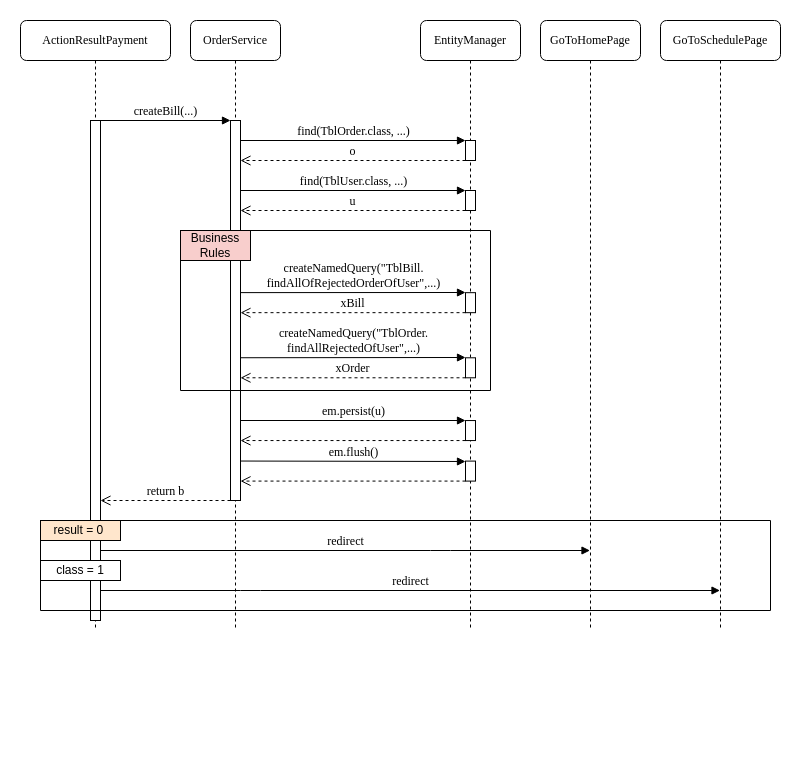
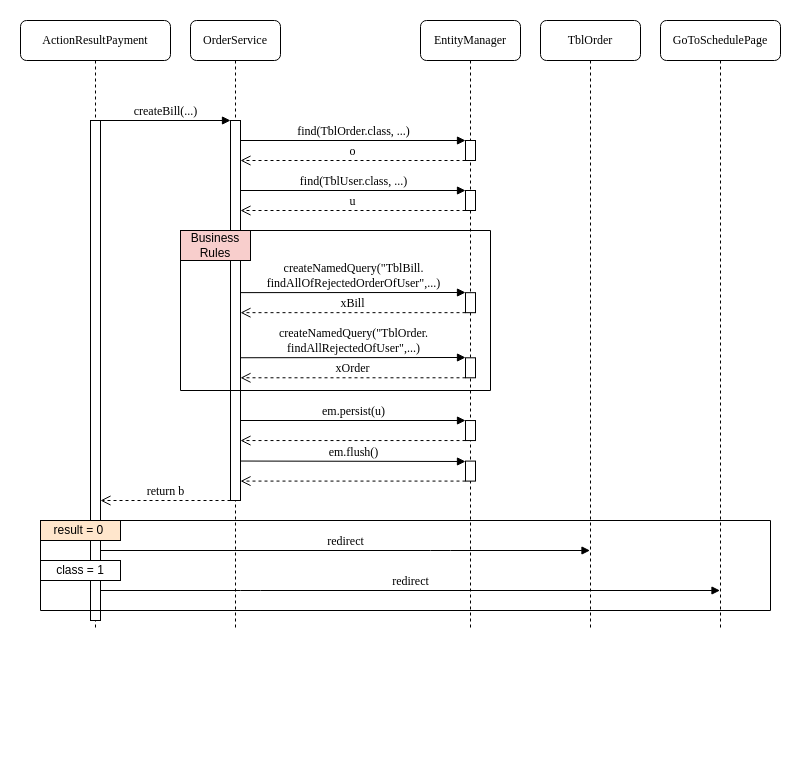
  <mxCell id="0" />
  <mxCell id="1" parent="0" />
  <mxCell id="2" value="OrderService" style="shape=umlLifeline;perimeter=lifelinePerimeter;whiteSpace=wrap;html=1;container=1;collapsible=0;recursiveResize=0;outlineConnect=0;rounded=1;shadow=0;comic=0;labelBackgroundColor=none;strokeWidth=1;fontFamily=Verdana;fontSize=12;align=center;" parent="1" vertex="1"><mxGeometry x="190" y="20" width="90" height="610" as="geometry" /></mxCell>
  <mxCell id="3" value="" style="html=1;points=[];perimeter=orthogonalPerimeter;rounded=0;shadow=0;comic=0;labelBackgroundColor=none;strokeWidth=1;fontFamily=Verdana;fontSize=12;align=center;" parent="2" vertex="1"><mxGeometry x="40" y="100" width="10" height="380" as="geometry" /></mxCell>
  <mxCell id="4" value="EntityManager" style="shape=umlLifeline;perimeter=lifelinePerimeter;whiteSpace=wrap;html=1;container=1;collapsible=0;recursiveResize=0;outlineConnect=0;rounded=1;shadow=0;comic=0;labelBackgroundColor=none;strokeWidth=1;fontFamily=Verdana;fontSize=12;align=center;" parent="1" vertex="1"><mxGeometry x="420" y="20" width="100" height="610" as="geometry" /></mxCell>
  <mxCell id="5" value="" style="html=1;points=[];perimeter=orthogonalPerimeter;rounded=0;shadow=0;comic=0;labelBackgroundColor=none;strokeWidth=1;fontFamily=Verdana;fontSize=12;align=center;" parent="4" vertex="1"><mxGeometry x="45" y="120" width="10" height="20" as="geometry" /></mxCell>
  <mxCell id="6" value="" style="html=1;points=[];perimeter=orthogonalPerimeter;rounded=0;shadow=0;comic=0;labelBackgroundColor=none;strokeWidth=1;fontFamily=Verdana;fontSize=12;align=center;" vertex="1" parent="4"><mxGeometry x="45" y="170" width="10" height="20" as="geometry" /></mxCell>
  <mxCell id="7" value="" style="swimlane;startSize=0;" vertex="1" parent="4"><mxGeometry x="-240" y="210" width="310" height="160" as="geometry"><mxRectangle y="220" width="50" height="40" as="alternateBounds" /></mxGeometry></mxCell>
  <mxCell id="8" value="" style="html=1;points=[];perimeter=orthogonalPerimeter;rounded=0;shadow=0;comic=0;labelBackgroundColor=none;strokeWidth=1;fontFamily=Verdana;fontSize=12;align=center;" vertex="1" parent="7"><mxGeometry x="285" y="62.17" width="10" height="20" as="geometry" /></mxCell>
  <mxCell id="9" value="createNamedQuery(&quot;TblBill.&lt;br&gt;findAllOfRejectedOrderOfUser&quot;,...)" style="html=1;verticalAlign=bottom;endArrow=block;entryX=0;entryY=0;labelBackgroundColor=none;fontFamily=Verdana;fontSize=12;edgeStyle=elbowEdgeStyle;elbow=vertical;" edge="1" parent="7" target="8"><mxGeometry relative="1" as="geometry"><mxPoint x="60.0" y="62.123" as="sourcePoint" /></mxGeometry></mxCell>
  <mxCell id="10" value="xBill" style="html=1;verticalAlign=bottom;endArrow=open;dashed=1;endSize=8;labelBackgroundColor=none;fontFamily=Verdana;fontSize=12;edgeStyle=elbowEdgeStyle;elbow=vertical;" edge="1" parent="7" source="8"><mxGeometry relative="1" as="geometry"><mxPoint x="60.0" y="82.17" as="targetPoint" /><Array as="points"><mxPoint x="230" y="82.17" /><mxPoint x="210" y="72.17" /><mxPoint x="230" y="72.17" /><mxPoint x="165" y="102.27" /><mxPoint x="195" y="102.27" /></Array><mxPoint x="220" y="102.27" as="sourcePoint" /></mxGeometry></mxCell>
  <mxCell id="11" value="" style="html=1;points=[];perimeter=orthogonalPerimeter;rounded=0;shadow=0;comic=0;labelBackgroundColor=none;strokeWidth=1;fontFamily=Verdana;fontSize=12;align=center;" vertex="1" parent="7"><mxGeometry x="285" y="127.29" width="10" height="20" as="geometry" /></mxCell>
  <mxCell id="12" value="createNamedQuery(&quot;TblOrder.&lt;br&gt;findAllRejectedOfUser&quot;,...)" style="html=1;verticalAlign=bottom;endArrow=block;entryX=0;entryY=0;labelBackgroundColor=none;fontFamily=Verdana;fontSize=12;edgeStyle=elbowEdgeStyle;elbow=vertical;" edge="1" parent="7" target="11"><mxGeometry relative="1" as="geometry"><mxPoint x="60" y="127.243" as="sourcePoint" /></mxGeometry></mxCell>
  <mxCell id="13" value="xOrder" style="html=1;verticalAlign=bottom;endArrow=open;dashed=1;endSize=8;labelBackgroundColor=none;fontFamily=Verdana;fontSize=12;edgeStyle=elbowEdgeStyle;elbow=vertical;" edge="1" parent="7" source="11"><mxGeometry relative="1" as="geometry"><mxPoint x="60" y="147.29" as="targetPoint" /><Array as="points"><mxPoint x="230" y="147.29" /><mxPoint x="210" y="137.29" /><mxPoint x="230" y="137.29" /><mxPoint x="165" y="167.39" /><mxPoint x="195" y="167.39" /></Array><mxPoint x="10" y="-152.61" as="sourcePoint" /></mxGeometry></mxCell>
  <mxCell id="14" value="" style="html=1;points=[];perimeter=orthogonalPerimeter;rounded=0;shadow=0;comic=0;labelBackgroundColor=none;strokeWidth=1;fontFamily=Verdana;fontSize=12;align=center;" vertex="1" parent="4"><mxGeometry x="45" y="400.05" width="10" height="20" as="geometry" /></mxCell>
  <mxCell id="15" value="em.persist(u)" style="html=1;verticalAlign=bottom;endArrow=block;entryX=0;entryY=0;labelBackgroundColor=none;fontFamily=Verdana;fontSize=12;edgeStyle=elbowEdgeStyle;elbow=vertical;" edge="1" parent="4" target="14"><mxGeometry relative="1" as="geometry"><mxPoint x="-180" y="400.003" as="sourcePoint" /></mxGeometry></mxCell>
  <mxCell id="16" value="" style="html=1;verticalAlign=bottom;endArrow=open;dashed=1;endSize=8;labelBackgroundColor=none;fontFamily=Verdana;fontSize=12;edgeStyle=elbowEdgeStyle;elbow=vertical;" edge="1" parent="4" source="14"><mxGeometry relative="1" as="geometry"><mxPoint x="-180" y="420.05" as="targetPoint" /><Array as="points"><mxPoint x="-10" y="420.05" /><mxPoint x="-30" y="410.05" /><mxPoint x="-10" y="410.05" /><mxPoint x="-75" y="440.15" /><mxPoint x="-45" y="440.15" /></Array><mxPoint x="-440" y="-199.85" as="sourcePoint" /></mxGeometry></mxCell>
  <mxCell id="17" value="" style="html=1;points=[];perimeter=orthogonalPerimeter;rounded=0;shadow=0;comic=0;labelBackgroundColor=none;strokeWidth=1;fontFamily=Verdana;fontSize=12;align=center;" vertex="1" parent="4"><mxGeometry x="45" y="440.59" width="10" height="20" as="geometry" /></mxCell>
  <mxCell id="18" value="em.flush()" style="html=1;verticalAlign=bottom;endArrow=block;entryX=0;entryY=0;labelBackgroundColor=none;fontFamily=Verdana;fontSize=12;edgeStyle=elbowEdgeStyle;elbow=vertical;" edge="1" parent="4" target="17"><mxGeometry relative="1" as="geometry"><mxPoint x="-180" y="440.543" as="sourcePoint" /></mxGeometry></mxCell>
  <mxCell id="19" value="" style="html=1;verticalAlign=bottom;endArrow=open;dashed=1;endSize=8;labelBackgroundColor=none;fontFamily=Verdana;fontSize=12;edgeStyle=elbowEdgeStyle;elbow=vertical;" edge="1" parent="4" source="17"><mxGeometry relative="1" as="geometry"><mxPoint x="-180" y="460.59" as="targetPoint" /><Array as="points"><mxPoint x="-10" y="460.59" /><mxPoint x="-30" y="450.59" /><mxPoint x="-10" y="450.59" /><mxPoint x="-75" y="480.69" /><mxPoint x="-45" y="480.69" /></Array><mxPoint x="-650" y="-479.31" as="sourcePoint" /></mxGeometry></mxCell>
- <mxCell id="20" value="GoToHomePage" style="shape=umlLifeline;perimeter=lifelinePerimeter;whiteSpace=wrap;html=1;container=1;collapsible=0;recursiveResize=0;outlineConnect=0;rounded=1;shadow=0;comic=0;labelBackgroundColor=none;strokeWidth=1;fontFamily=Verdana;fontSize=12;align=center;" parent="1" vertex="1"><mxGeometry x="540" y="20" width="100" height="610" as="geometry" /></mxCell>
+ <mxCell id="20" value="TblOrder" style="shape=umlLifeline;perimeter=lifelinePerimeter;whiteSpace=wrap;html=1;container=1;collapsible=0;recursiveResize=0;outlineConnect=0;rounded=1;shadow=0;comic=0;labelBackgroundColor=none;strokeWidth=1;fontFamily=Verdana;fontSize=12;align=center;" parent="1" vertex="1"><mxGeometry x="540" y="20" width="100" height="610" as="geometry" /></mxCell>
  <mxCell id="21" value="GoToSchedulePage" style="shape=umlLifeline;perimeter=lifelinePerimeter;whiteSpace=wrap;html=1;container=1;collapsible=0;recursiveResize=0;outlineConnect=0;rounded=1;shadow=0;comic=0;labelBackgroundColor=none;strokeWidth=1;fontFamily=Verdana;fontSize=12;align=center;" parent="1" vertex="1"><mxGeometry x="660" y="20" width="120" height="610" as="geometry" /></mxCell>
  <mxCell id="22" value="ActionResultPayment" style="shape=umlLifeline;perimeter=lifelinePerimeter;whiteSpace=wrap;html=1;container=1;collapsible=0;recursiveResize=0;outlineConnect=0;rounded=1;shadow=0;comic=0;labelBackgroundColor=none;strokeWidth=1;fontFamily=Verdana;fontSize=12;align=center;" parent="1" vertex="1"><mxGeometry x="20" y="20" width="150" height="610" as="geometry" /></mxCell>
  <mxCell id="23" value="" style="html=1;points=[];perimeter=orthogonalPerimeter;rounded=0;shadow=0;comic=0;labelBackgroundColor=none;strokeWidth=1;fontFamily=Verdana;fontSize=12;align=center;" parent="22" vertex="1"><mxGeometry x="70" y="100" width="10" height="500" as="geometry" /></mxCell>
  <mxCell id="24" value="createBill(...)" style="html=1;verticalAlign=bottom;endArrow=block;entryX=0;entryY=0;labelBackgroundColor=none;fontFamily=Verdana;fontSize=12;edgeStyle=elbowEdgeStyle;elbow=vertical;" parent="1" source="23" target="3" edge="1"><mxGeometry relative="1" as="geometry"><mxPoint x="190" y="130" as="sourcePoint" /></mxGeometry></mxCell>
  <mxCell id="25" value="find(TblOrder.class, ...)" style="html=1;verticalAlign=bottom;endArrow=block;entryX=0;entryY=0;labelBackgroundColor=none;fontFamily=Verdana;fontSize=12;edgeStyle=elbowEdgeStyle;elbow=vertical;" parent="1" source="3" target="5" edge="1"><mxGeometry relative="1" as="geometry"><mxPoint x="340" y="140" as="sourcePoint" /></mxGeometry></mxCell>
  <mxCell id="26" value="o" style="html=1;verticalAlign=bottom;endArrow=open;dashed=1;endSize=8;labelBackgroundColor=none;fontFamily=Verdana;fontSize=12;edgeStyle=elbowEdgeStyle;elbow=vertical;" edge="1" parent="1" source="5" target="3"><mxGeometry relative="1" as="geometry"><mxPoint x="270" y="170" as="targetPoint" /><Array as="points"><mxPoint x="440" y="160" /><mxPoint x="460" y="150" /><mxPoint x="390" y="160" /><mxPoint x="345" y="170" /><mxPoint x="375" y="170" /></Array><mxPoint x="400" y="170" as="sourcePoint" /></mxGeometry></mxCell>
  <mxCell id="27" value="find(TblUser.class, ...)" style="html=1;verticalAlign=bottom;endArrow=block;entryX=0;entryY=0;labelBackgroundColor=none;fontFamily=Verdana;fontSize=12;edgeStyle=elbowEdgeStyle;elbow=vertical;" edge="1" parent="1" target="6" source="3"><mxGeometry relative="1" as="geometry"><mxPoint x="265" y="199.997" as="sourcePoint" /></mxGeometry></mxCell>
  <mxCell id="28" value="u" style="html=1;verticalAlign=bottom;endArrow=open;dashed=1;endSize=8;labelBackgroundColor=none;fontFamily=Verdana;fontSize=12;edgeStyle=elbowEdgeStyle;elbow=vertical;" edge="1" parent="1" source="6" target="3"><mxGeometry relative="1" as="geometry"><mxPoint x="265" y="230.1" as="targetPoint" /><Array as="points"><mxPoint x="410" y="210" /><mxPoint x="390" y="200" /><mxPoint x="410" y="200" /><mxPoint x="345" y="230.1" /><mxPoint x="375" y="230.1" /></Array><mxPoint x="400" y="230.1" as="sourcePoint" /></mxGeometry></mxCell>
  <mxCell id="29" value="return&amp;nbsp;b" style="html=1;verticalAlign=bottom;endArrow=open;dashed=1;endSize=8;labelBackgroundColor=none;fontFamily=Verdana;fontSize=12;edgeStyle=elbowEdgeStyle;elbow=vertical;" edge="1" parent="1" source="3" target="23"><mxGeometry relative="1" as="geometry"><mxPoint x="120" y="720" as="targetPoint" /><Array as="points"><mxPoint x="180" y="500" /><mxPoint x="180" y="520" /><mxPoint x="200" y="720" /><mxPoint x="160" y="730" /><mxPoint x="260" y="720" /><mxPoint x="280" y="720" /><mxPoint x="215" y="750.1" /><mxPoint x="245" y="750.1" /></Array><mxPoint x="335" y="730" as="sourcePoint" /></mxGeometry></mxCell>
  <mxCell id="30" value="Business Rules" style="whiteSpace=wrap;html=1;fillColor=#f8cecc;" vertex="1" parent="1"><mxGeometry x="180" y="230" width="70" height="30" as="geometry" /></mxCell>
  <mxCell id="31" value="" style="swimlane;startSize=0;" vertex="1" parent="1"><mxGeometry x="40" y="520" width="730" height="90" as="geometry"><mxRectangle x="70" y="580" width="50" height="40" as="alternateBounds" /></mxGeometry></mxCell>
  <mxCell id="32" value="class = 1" style="whiteSpace=wrap;html=1;" vertex="1" parent="31"><mxGeometry y="40" width="80" height="20" as="geometry" /></mxCell>
  <mxCell id="33" value="redirect" style="html=1;verticalAlign=bottom;endArrow=block;labelBackgroundColor=none;fontFamily=Verdana;fontSize=12;edgeStyle=elbowEdgeStyle;elbow=vertical;" edge="1" parent="1" target="20" source="23"><mxGeometry relative="1" as="geometry"><mxPoint x="100" y="582.123" as="sourcePoint" /><mxPoint x="595" y="550" as="targetPoint" /><Array as="points"><mxPoint x="440" y="550" /></Array></mxGeometry></mxCell>
  <mxCell id="34" value="result = 0&amp;nbsp;" style="whiteSpace=wrap;html=1;fillColor=#ffe6cc;" vertex="1" parent="1"><mxGeometry x="40" y="520" width="80" height="20" as="geometry" /></mxCell>
  <mxCell id="35" value="redirect" style="html=1;verticalAlign=bottom;endArrow=block;labelBackgroundColor=none;fontFamily=Verdana;fontSize=12;edgeStyle=elbowEdgeStyle;elbow=vertical;" edge="1" parent="1" target="21" source="23"><mxGeometry relative="1" as="geometry"><mxPoint x="100" y="647.243" as="sourcePoint" /><mxPoint x="325" y="647.29" as="targetPoint" /><Array as="points"><mxPoint x="250" y="590" /></Array></mxGeometry></mxCell>
